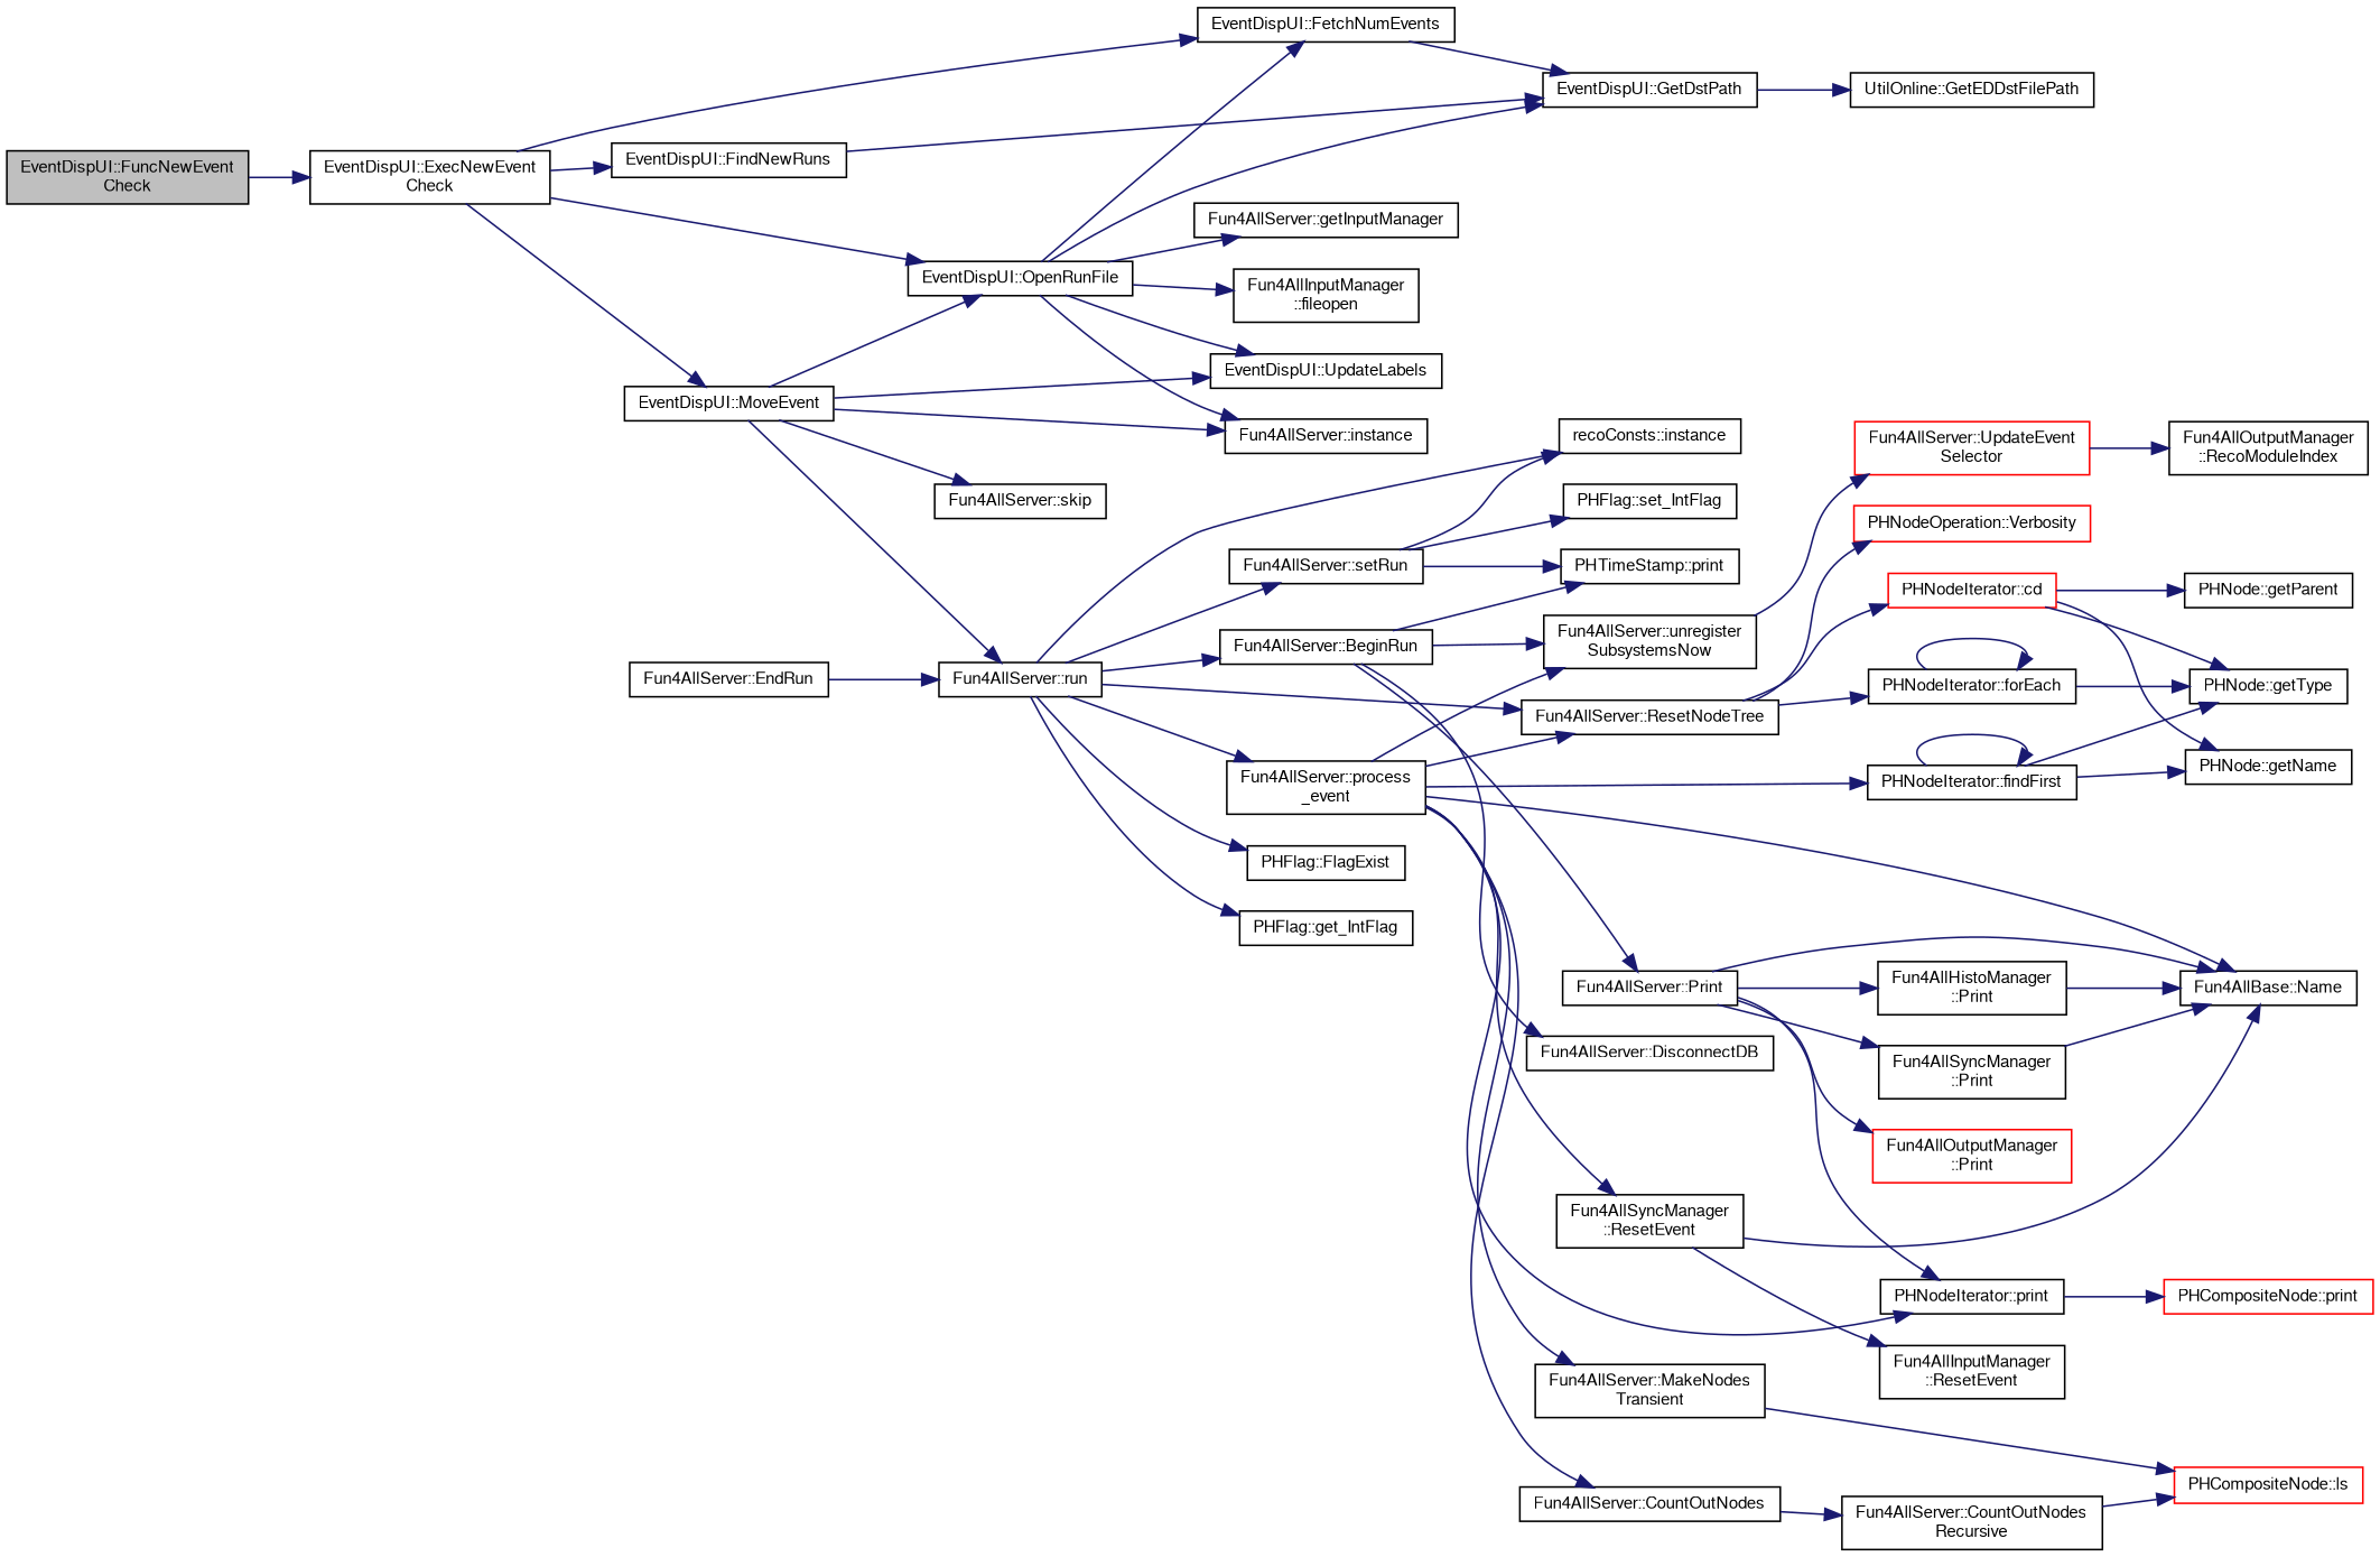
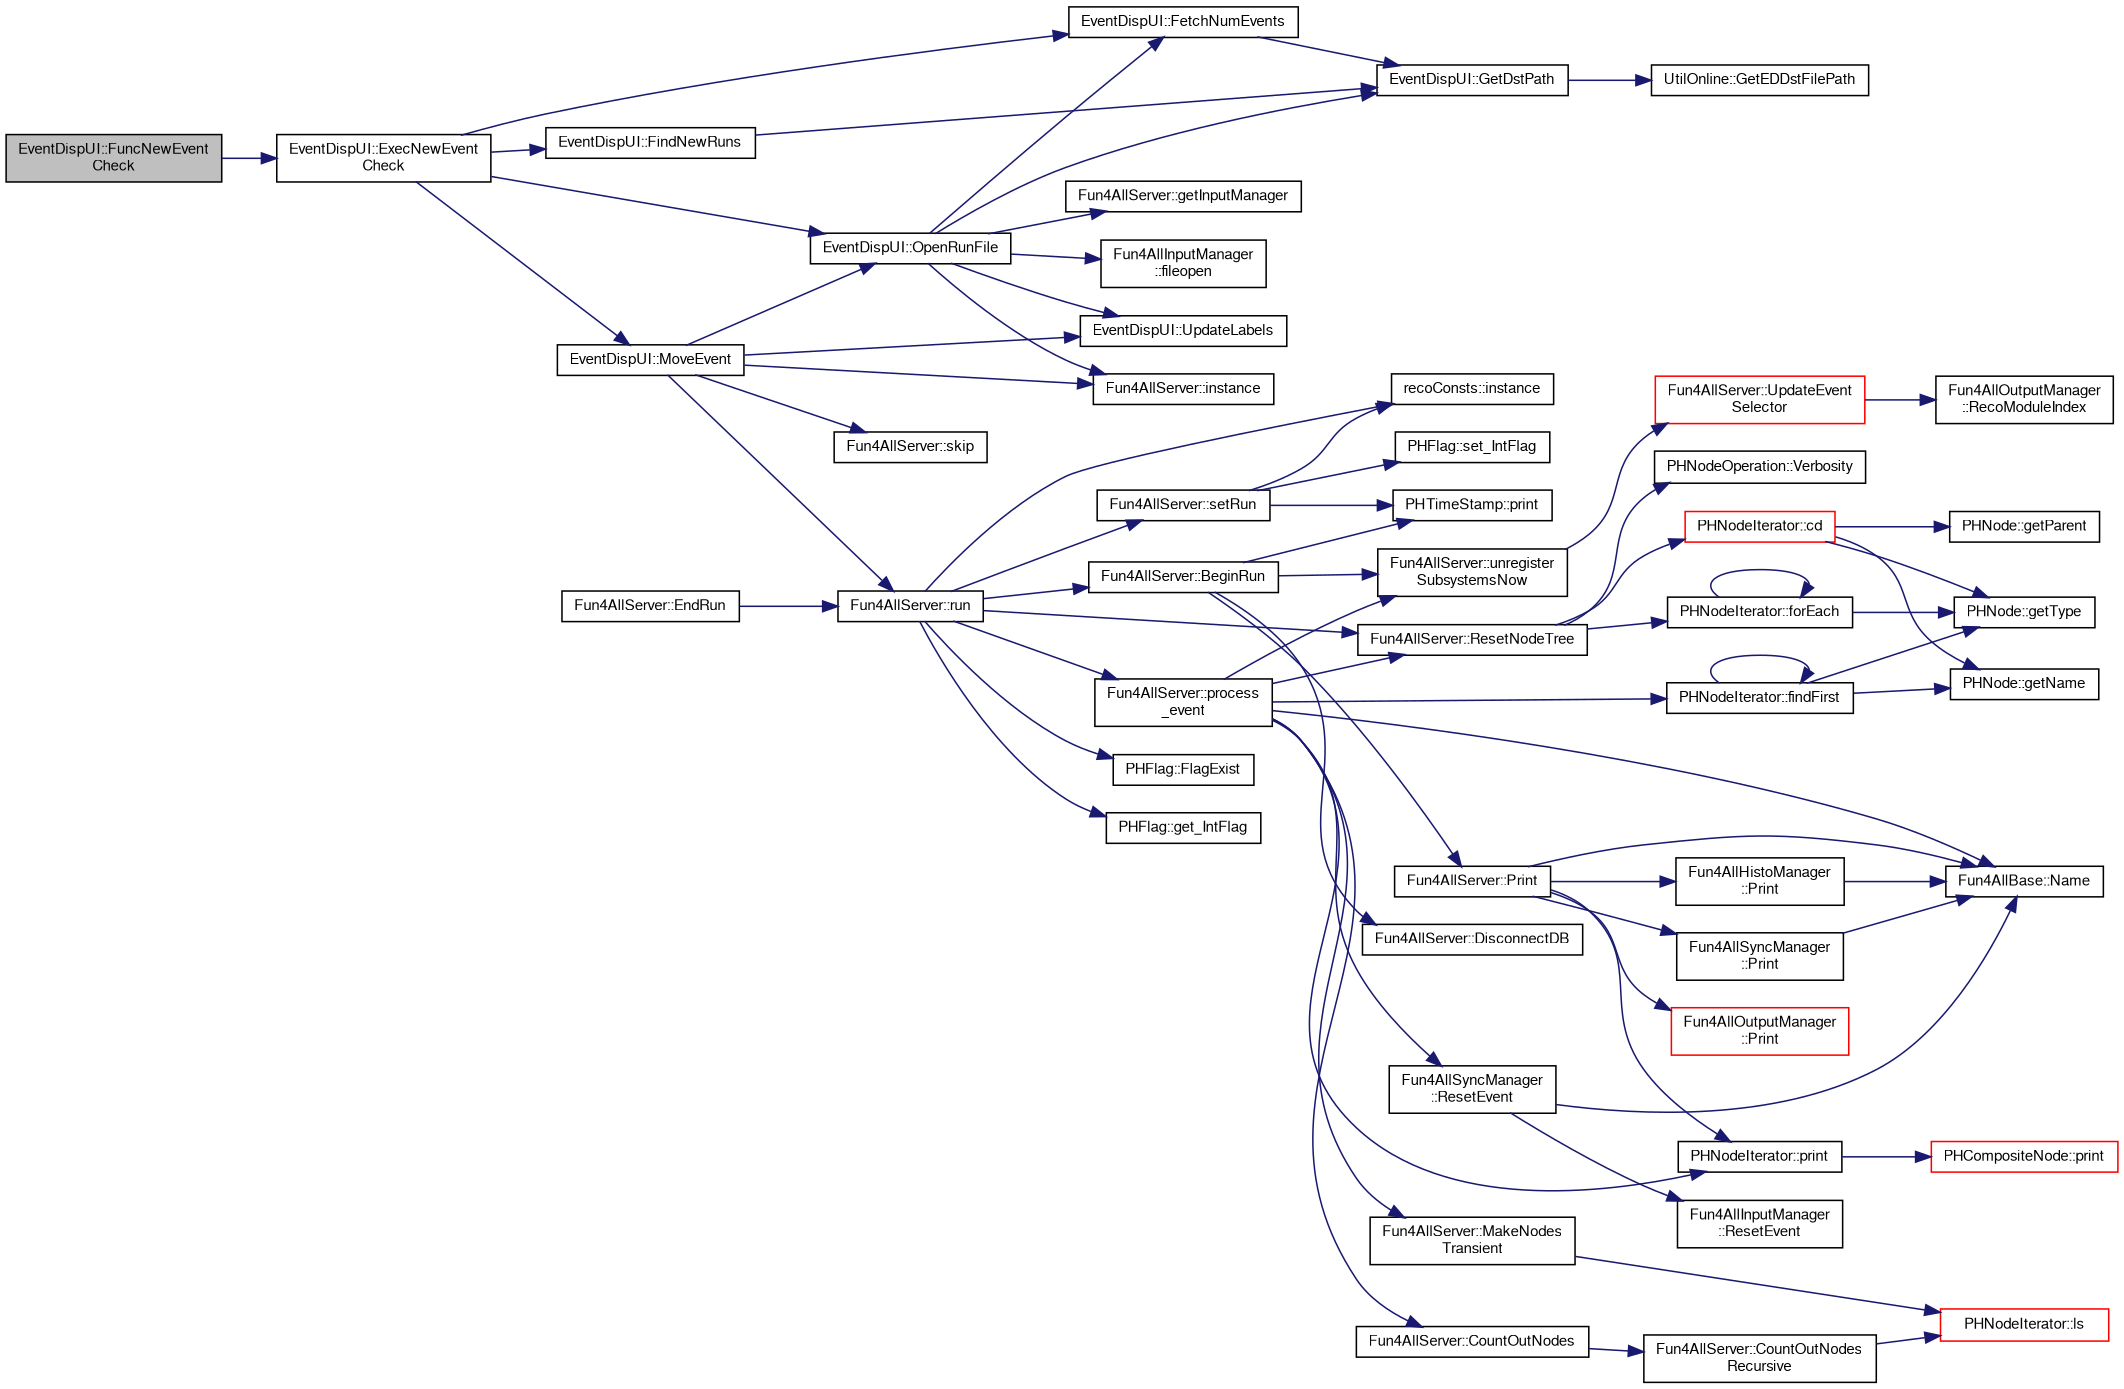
  digraph {
    rankdir=LR
    node [color=black fontname=FreeSans fontsize=10 shape=record]
    edge [color=midnightblue fontname=FreeSans fontsize=10 labelfontname=FreeSans labelfontsize=10 style=solid]
    n1 [fillcolor=grey75 fontcolor=black height=0.2 label="EventDispUI::FuncNewEvent\lCheck" style=filled width=0.4]
    n2 [height=0.2 label="EventDispUI::ExecNewEvent\lCheck" width=0.4]
    n3 [height=0.2 label="EventDispUI::FetchNumEvents" width=0.4]
    n4 [height=0.2 label="EventDispUI::FindNewRuns" width=0.4]
    n5 [height=0.2 label="EventDispUI::MoveEvent" width=0.4]
    n6 [height=0.2 label="EventDispUI::OpenRunFile" width=0.4]
    n7 [height=0.2 label="EventDispUI::GetDstPath" width=0.4]
    n8 [height=0.2 label="EventDispUI::UpdateLabels" width=0.4]
    n9 [height=0.2 label="Fun4AllServer::instance" width=0.4]
    n10 [height=0.2 label="Fun4AllServer::skip" width=0.4]
    n11 [height=0.2 label="Fun4AllServer::run" width=0.4]
    n12 [height=0.2 label="Fun4AllServer::getInputManager" width=0.4]
    n13 [height=0.2 label="Fun4AllInputManager\l::fileopen" width=0.4]
    n14 [height=0.2 label="UtilOnline::GetEDDstFilePath" width=0.4]
    n15 [height=0.2 label="recoConsts::instance" width=0.4]
    n16 [height=0.2 label="PHFlag::FlagExist" width=0.4]
    n17 [height=0.2 label="PHFlag::get_IntFlag" width=0.4]
    n18 [height=0.2 label="Fun4AllServer::ResetNodeTree" width=0.4]
    n19 [height=0.2 label="Fun4AllServer::setRun" width=0.4]
    n20 [height=0.2 label="Fun4AllServer::BeginRun" width=0.4]
    n21 [height=0.2 label="Fun4AllServer::process\l_event" width=0.4]
-   n22 [color=red height=0.2 label="PHNodeOperation::Verbosity" width=0.4]
+   n22 [height=0.2 label="PHNodeOperation::Verbosity" width=0.4]
    n23 [color=red height=0.2 label="PHNodeIterator::cd" width=0.4]
    n24 [height=0.2 label="PHNodeIterator::forEach" width=0.4]
    n25 [height=0.2 label="PHFlag::set_IntFlag" width=0.4]
    n26 [height=0.2 label="PHTimeStamp::print" width=0.4]
    n27 [height=0.2 label="Fun4AllServer::unregister\lSubsystemsNow" width=0.4]
    n28 [height=0.2 label="Fun4AllServer::DisconnectDB" width=0.4]
    n29 [height=0.2 label="Fun4AllServer::Print" width=0.4]
    n30 [height=0.2 label="Fun4AllServer::EndRun" width=0.4]
    n31 [height=0.2 label="Fun4AllBase::Name" width=0.4]
    n32 [height=0.2 label="PHNodeIterator::print" width=0.4]
    n33 [height=0.2 label="PHNodeIterator::findFirst" width=0.4]
    n34 [height=0.2 label="Fun4AllServer::CountOutNodes" width=0.4]
    n35 [height=0.2 label="Fun4AllServer::MakeNodes\lTransient" width=0.4]
    n36 [height=0.2 label="Fun4AllSyncManager\l::ResetEvent" width=0.4]
    n37 [height=0.2 label="PHNode::getParent" width=0.4]
    n38 [height=0.2 label="PHNode::getType" width=0.4]
    n39 [height=0.2 label="PHNode::getName" width=0.4]
    n40 [color=red height=0.2 label="Fun4AllServer::UpdateEvent\lSelector" width=0.4]
    n41 [height=0.2 label="Fun4AllHistoManager\l::Print" width=0.4]
    n42 [height=0.2 label="Fun4AllSyncManager\l::Print" width=0.4]
    n43 [color=red height=0.2 label="Fun4AllOutputManager\l::Print" width=0.4]
    n44 [height=0.2 label="Fun4AllOutputManager\l::RecoModuleIndex" width=0.4]
    n45 [color=red height=0.2 label="PHCompositeNode::print" width=0.4]
    n46 [height=0.2 label="Fun4AllServer::CountOutNodes\lRecursive" width=0.4]
-   n47 [color=red height=0.2 label="PHCompositeNode::ls" width=0.4]
+   n47 [color=red height=0.2 label="PHNodeIterator::ls" width=0.4]
    n48 [height=0.2 label="Fun4AllInputManager\l::ResetEvent" width=0.4]
    n1 -> n2
    n2 -> n3
    n2 -> n4
    n2 -> n5
    n2 -> n6
    n3 -> n7
    n4 -> n7
    n5 -> n6
    n5 -> n8
    n5 -> n9
    n5 -> n10
    n5 -> n11
    n6 -> n3
    n6 -> n7
    n6 -> n8
    n6 -> n9
    n6 -> n12
    n6 -> n13
    n7 -> n14
    n11 -> n15
    n11 -> n16
    n11 -> n17
    n11 -> n18
    n11 -> n19
    n11 -> n20
    n11 -> n21
    n18 -> n22
    n18 -> n23
    n18 -> n24
    n19 -> n15
    n19 -> n25
    n19 -> n26
    n20 -> n26
    n20 -> n27
    n20 -> n28
    n20 -> n29
    n21 -> n18
    n21 -> n27
    n21 -> n31
    n21 -> n32
    n21 -> n33
    n21 -> n34
    n21 -> n35
    n21 -> n36
    n23 -> n37
    n23 -> n38
    n23 -> n39
    n24 -> n24
    n24 -> n38
    n27 -> n40
    n29 -> n31
    n29 -> n32
    n29 -> n41
    n29 -> n42
    n29 -> n43
    n30 -> n11
    n32 -> n45
    n33 -> n33
    n33 -> n38
    n33 -> n39
    n34 -> n46
    n35 -> n47
    n36 -> n31
    n36 -> n48
    n40 -> n44
    n41 -> n31
    n42 -> n31
    n46 -> n47
  }
